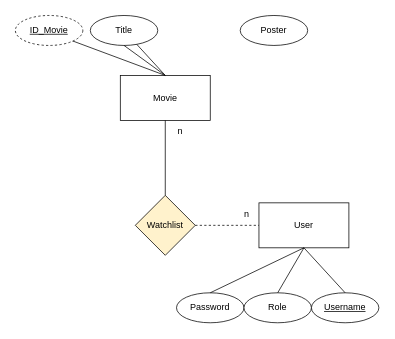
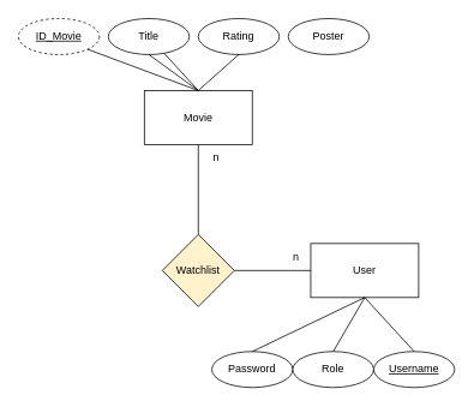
  <mxCell id="0" />
  <mxCell id="1" parent="0" />
  <mxCell id="2" value="Movie" style="rounded=0;whiteSpace=wrap;html=1;" parent="1" vertex="1"><mxGeometry x="160" y="100" width="120" height="60" as="geometry" /></mxCell>
  <mxCell id="3" value="&lt;u&gt;ID_Movie&lt;/u&gt;" style="ellipse;whiteSpace=wrap;html=1;dashed=1;" parent="1" vertex="1"><mxGeometry x="20" y="20" width="90" height="40" as="geometry" /></mxCell>
  <mxCell id="4" value="Title" style="ellipse;whiteSpace=wrap;html=1;" parent="1" vertex="1"><mxGeometry x="120" y="20" width="90" height="40" as="geometry" /></mxCell>
+ <mxCell id="5" value="Rating" style="ellipse;whiteSpace=wrap;html=1;" parent="1" vertex="1"><mxGeometry x="220" y="20" width="90" height="40" as="geometry" /></mxCell>
  <mxCell id="6" value="Poster" style="ellipse;whiteSpace=wrap;html=1;" parent="1" vertex="1"><mxGeometry x="320" y="20" width="90" height="40" as="geometry" /></mxCell>
  <mxCell id="7" value="" style="endArrow=none;html=1;rounded=0;exitX=1;exitY=1;exitDx=0;exitDy=0;" parent="1" source="3" edge="1"><mxGeometry width="50" height="50" relative="1" as="geometry"><mxPoint x="300" y="200" as="sourcePoint" /><mxPoint x="220" y="100" as="targetPoint" /></mxGeometry></mxCell>
  <mxCell id="8" value="" style="endArrow=none;html=1;rounded=0;entryX=0.5;entryY=1;entryDx=0;entryDy=0;" parent="1" target="4" edge="1"><mxGeometry width="50" height="50" relative="1" as="geometry"><mxPoint x="220" y="100" as="sourcePoint" /><mxPoint x="350" y="150" as="targetPoint" /></mxGeometry></mxCell>
+ <mxCell id="9" value="" style="endArrow=none;html=1;rounded=0;entryX=0.5;entryY=1;entryDx=0;entryDy=0;exitX=0.5;exitY=0;exitDx=0;exitDy=0;" parent="1" source="2" target="5" edge="1"><mxGeometry width="50" height="50" relative="1" as="geometry"><mxPoint x="300" y="200" as="sourcePoint" /><mxPoint x="350" y="150" as="targetPoint" /></mxGeometry></mxCell>
  <mxCell id="10" value="" style="endArrow=none;html=1;rounded=0;exitX=0.5;exitY=0;exitDx=0;exitDy=0;" parent="1" source="2" target="4" edge="1"><mxGeometry width="50" height="50" relative="1" as="geometry"><mxPoint x="300" y="200" as="sourcePoint" /><mxPoint x="350" y="150" as="targetPoint" /></mxGeometry></mxCell>
  <mxCell id="11" value="User" style="rounded=0;whiteSpace=wrap;html=1;" parent="1" vertex="1"><mxGeometry x="345" y="270" width="120" height="60" as="geometry" /></mxCell>
  <mxCell id="12" value="&lt;u&gt;Username&lt;/u&gt;" style="ellipse;whiteSpace=wrap;html=1;" parent="1" vertex="1"><mxGeometry x="415" y="390" width="90" height="40" as="geometry" /></mxCell>
  <mxCell id="13" value="Password" style="ellipse;whiteSpace=wrap;html=1;" parent="1" vertex="1"><mxGeometry x="235" y="390" width="90" height="40" as="geometry" /></mxCell>
  <mxCell id="14" value="" style="endArrow=none;html=1;rounded=0;exitX=0.5;exitY=0;exitDx=0;exitDy=0;entryX=0.5;entryY=1;entryDx=0;entryDy=0;" parent="1" source="13" target="11" edge="1"><mxGeometry width="50" height="50" relative="1" as="geometry"><mxPoint x="195" y="260" as="sourcePoint" /><mxPoint x="325" y="330" as="targetPoint" /></mxGeometry></mxCell>
  <mxCell id="15" value="" style="endArrow=none;html=1;rounded=0;exitX=0.5;exitY=0;exitDx=0;exitDy=0;" parent="1" source="12" edge="1"><mxGeometry width="50" height="50" relative="1" as="geometry"><mxPoint x="195" y="260" as="sourcePoint" /><mxPoint x="405" y="330" as="targetPoint" /></mxGeometry></mxCell>
  <mxCell id="16" value="Watchlist" style="rhombus;whiteSpace=wrap;html=1;fillColor=#fff2cc;" vertex="1" parent="1"><mxGeometry x="180" y="260" width="80" height="80" as="geometry" /></mxCell>
  <mxCell id="17" value="Role" style="ellipse;whiteSpace=wrap;html=1;" vertex="1" parent="1"><mxGeometry x="325" y="390" width="90" height="40" as="geometry" /></mxCell>
  <mxCell id="18" value="" style="endArrow=none;html=1;rounded=0;exitX=0.5;exitY=0;exitDx=0;exitDy=0;" edge="1" parent="1" source="17"><mxGeometry width="50" height="50" relative="1" as="geometry"><mxPoint x="165" y="270" as="sourcePoint" /><mxPoint x="405" y="330" as="targetPoint" /></mxGeometry></mxCell>
- <mxCell id="19" value="" style="endArrow=none;html=1;rounded=0;exitX=1;exitY=0.5;exitDx=0;exitDy=0;entryX=0;entryY=0.5;entryDx=0;entryDy=0;dashed=1;" edge="1" parent="1" source="16" target="11"><mxGeometry width="50" height="50" relative="1" as="geometry"><mxPoint x="315" y="370" as="sourcePoint" /><mxPoint x="365" y="320" as="targetPoint" /></mxGeometry></mxCell>
+ <mxCell id="19" value="" style="endArrow=none;html=1;rounded=0;exitX=1;exitY=0.5;exitDx=0;exitDy=0;entryX=0;entryY=0.5;entryDx=0;entryDy=0;" edge="1" parent="1" source="16" target="11"><mxGeometry width="50" height="50" relative="1" as="geometry"><mxPoint x="315" y="370" as="sourcePoint" /><mxPoint x="365" y="320" as="targetPoint" /></mxGeometry></mxCell>
  <mxCell id="20" value="" style="endArrow=none;html=1;rounded=0;exitX=0.5;exitY=1;exitDx=0;exitDy=0;entryX=0.5;entryY=0;entryDx=0;entryDy=0;" edge="1" parent="1" source="2" target="16"><mxGeometry width="50" height="50" relative="1" as="geometry"><mxPoint x="315" y="370" as="sourcePoint" /><mxPoint x="365" y="320" as="targetPoint" /></mxGeometry></mxCell>
  <mxCell id="21" value="n" style="text;html=1;strokeColor=none;fillColor=none;align=center;verticalAlign=middle;whiteSpace=wrap;rounded=0;" vertex="1" parent="1"><mxGeometry x="299" y="270" width="60" height="30" as="geometry" /></mxCell>
  <mxCell id="22" value="n" style="text;html=1;strokeColor=none;fillColor=none;align=center;verticalAlign=middle;whiteSpace=wrap;rounded=0;" vertex="1" parent="1"><mxGeometry x="210" y="160" width="60" height="30" as="geometry" /></mxCell>
